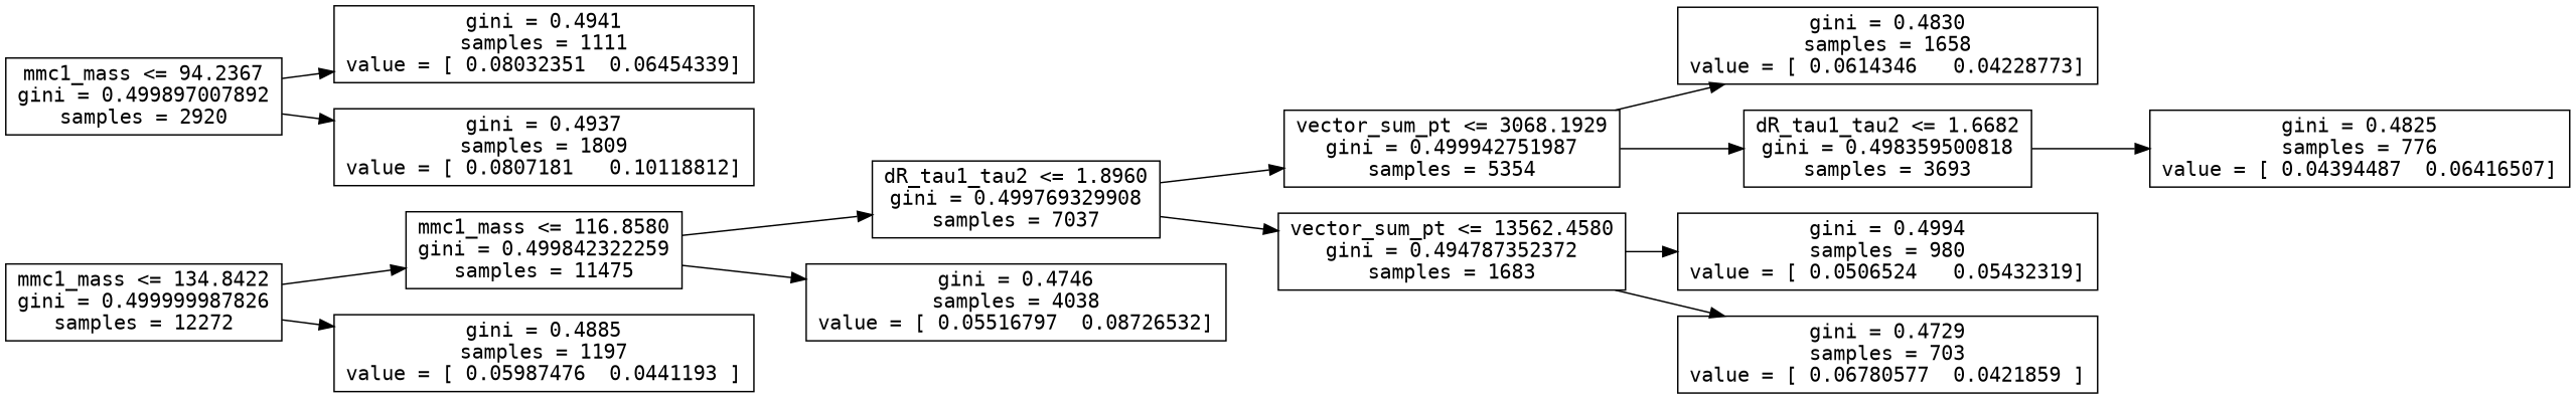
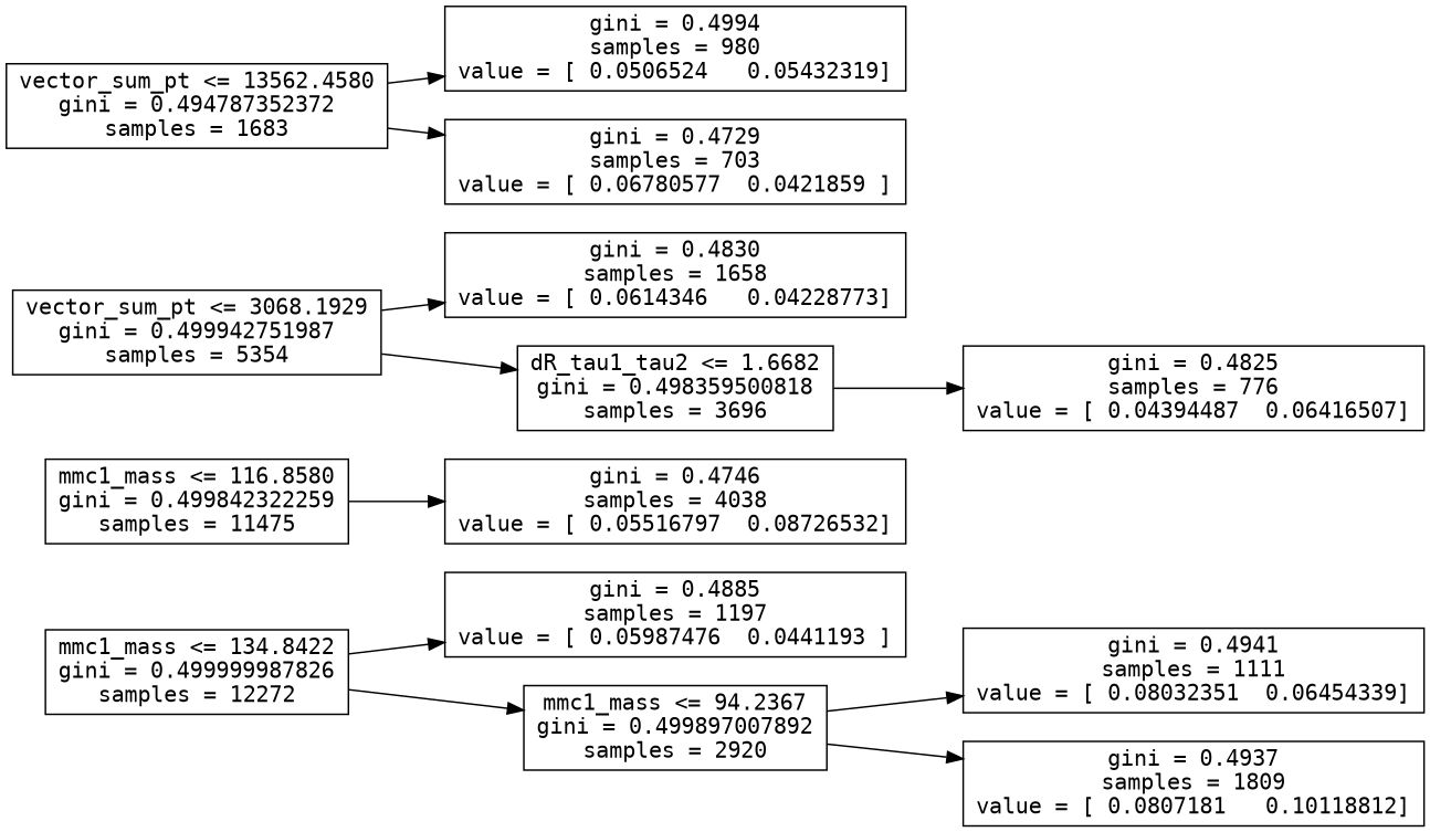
  digraph {
    fontname="DejaVu Sans Mono"
    rankdir=LR
    node [fontname="DejaVu Sans Mono" shape=box]
    edge [fontname="DejaVu Sans Mono"]
    n1 [label="mmc1_mass <= 134.8422\ngini = 0.499999987826\nsamples = 12272"]
    n2 [label="mmc1_mass <= 116.8580\ngini = 0.499842322259\nsamples = 11475"]
    n3 [label="gini = 0.4885\nsamples = 1197\nvalue = [ 0.05987476  0.0441193 ]"]
-   n4 [label="dR_tau1_tau2 <= 1.8960\ngini = 0.499769329908\nsamples = 7037"]
    n5 [label="gini = 0.4746\nsamples = 4038\nvalue = [ 0.05516797  0.08726532]"]
    n6 [label="vector_sum_pt <= 3068.1929\ngini = 0.499942751987\nsamples = 5354"]
    n7 [label="vector_sum_pt <= 13562.4580\ngini = 0.494787352372\nsamples = 1683"]
    n8 [label="gini = 0.4830\nsamples = 1658\nvalue = [ 0.0614346   0.04228773]"]
-   n9 [label="dR_tau1_tau2 <= 1.6682\ngini = 0.498359500818\nsamples = 3693"]
+   n9 [label="dR_tau1_tau2 <= 1.6682\ngini = 0.498359500818\nsamples = 3696"]
    n10 [label="gini = 0.4994\nsamples = 980\nvalue = [ 0.0506524   0.05432319]"]
    n11 [label="gini = 0.4729\nsamples = 703\nvalue = [ 0.06780577  0.0421859 ]"]
    n12 [label="gini = 0.4825\nsamples = 776\nvalue = [ 0.04394487  0.06416507]"]
    n13 [label="mmc1_mass <= 94.2367\ngini = 0.499897007892\nsamples = 2920"]
    n14 [label="gini = 0.4941\nsamples = 1111\nvalue = [ 0.08032351  0.06454339]"]
    n15 [label="gini = 0.4937\nsamples = 1809\nvalue = [ 0.0807181   0.10118812]"]
-   n1 -> n2
+   n1 -> n13
    n1 -> n3
-   n2 -> n4
    n2 -> n5
-   n4 -> n6
-   n4 -> n7
    n6 -> n8
    n6 -> n9
    n7 -> n10
    n7 -> n11
    n9 -> n12
    n13 -> n14
    n13 -> n15
  }
